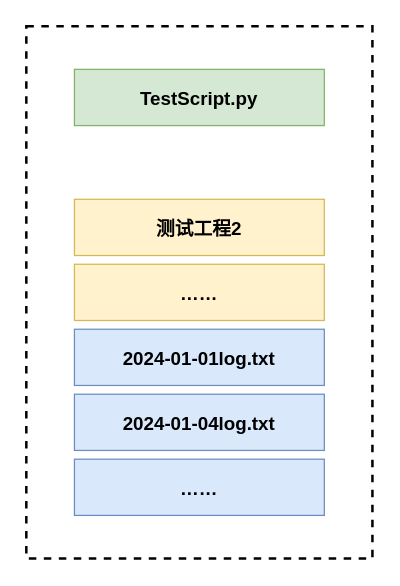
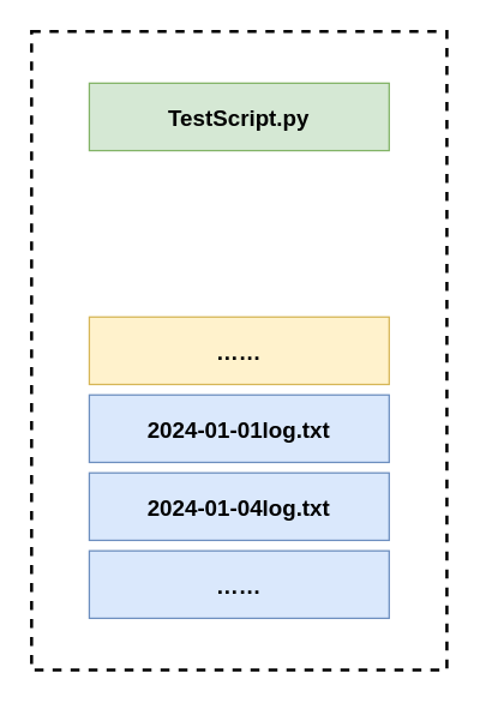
  <mxCell id="0" />
  <mxCell id="1" parent="0" />
  <mxCell id="2" value="" style="rounded=0;whiteSpace=wrap;html=1;dashed=1;strokeWidth=2;" vertex="1" parent="1"><mxGeometry x="20.5" y="20.5" width="277" height="426" as="geometry" /></mxCell>
  <mxCell id="3" value="TestScript.py" style="rounded=0;whiteSpace=wrap;html=1;fontSize=15;fontStyle=1;fillColor=#d5e8d4;strokeColor=#82b366;" vertex="1" parent="1"><mxGeometry x="59" y="55" width="200" height="45" as="geometry" /></mxCell>
- <mxCell id="4" value="测试工程2" style="rounded=0;whiteSpace=wrap;html=1;fontSize=15;fontStyle=1;fillColor=#fff2cc;strokeColor=#d6b656;" vertex="1" parent="1"><mxGeometry x="59" y="159" width="200" height="45" as="geometry" /></mxCell>
  <mxCell id="5" value="……" style="rounded=0;whiteSpace=wrap;html=1;fontSize=15;fontStyle=1;fillColor=#fff2cc;strokeColor=#d6b656;" vertex="1" parent="1"><mxGeometry x="59" y="211" width="200" height="45" as="geometry" /></mxCell>
  <mxCell id="6" value="2024-01-01log.txt" style="rounded=0;whiteSpace=wrap;html=1;fontSize=15;fontStyle=1;fillColor=#dae8fc;strokeColor=#6c8ebf;" vertex="1" parent="1"><mxGeometry x="59" y="263" width="200" height="45" as="geometry" /></mxCell>
  <mxCell id="7" value="2024-01-04log.txt" style="rounded=0;whiteSpace=wrap;html=1;fontSize=15;fontStyle=1;fillColor=#dae8fc;strokeColor=#6c8ebf;" vertex="1" parent="1"><mxGeometry x="59" y="315" width="200" height="45" as="geometry" /></mxCell>
  <mxCell id="8" value="……" style="rounded=0;whiteSpace=wrap;html=1;fontSize=15;fontStyle=1;fillColor=#dae8fc;strokeColor=#6c8ebf;" vertex="1" parent="1"><mxGeometry x="59" y="367" width="200" height="45" as="geometry" /></mxCell>
